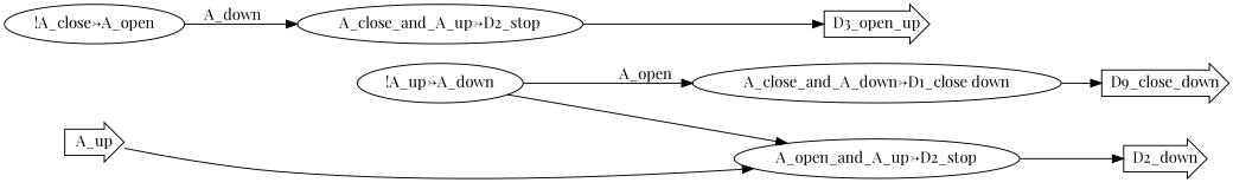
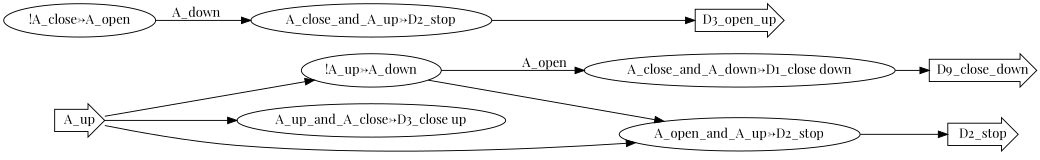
  digraph {
    fontname="Playfair Display"
    rankdir=LR
    node [fontname="Playfair Display"]
    edge [fontname="Playfair Display"]
    A_up [shape=rarrow]
    n2 [label="!A_up->A_down"]
+   n3 [label="A_up_and_A_close->D3_close up"]
    n4 [label="A_open_and_A_up->D2_stop"]
    n5 [label="A_close_and_A_down->D1_close down"]
-   D2_stop [shape=rarrow label=D2_down]
+   D2_stop [shape=rarrow]
    n7 [label="!A_close->A_open"]
    n8 [label="A_close_and_A_up->D2_stop"]
    n9 [label=D9_close_down shape=rarrow]
    n10 [label=D3_open_up shape=rarrow]
+   A_up -> n2
+   A_up -> n3
    A_up -> n4
    n2 -> n4
    n2 -> n5 [label=A_open]
    n4 -> D2_stop
    n5 -> n9
    n7 -> n8 [label=A_down]
    n8 -> n10
  }
